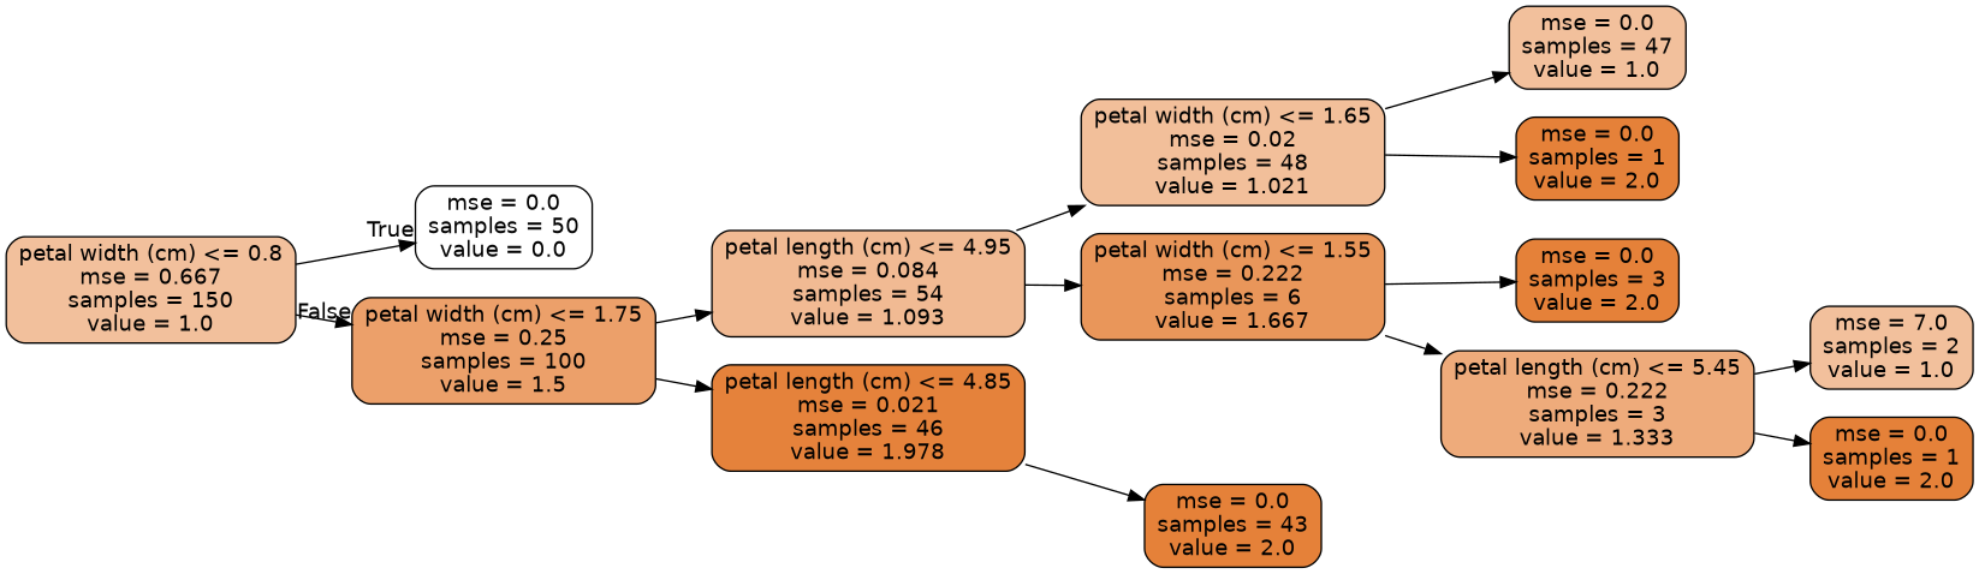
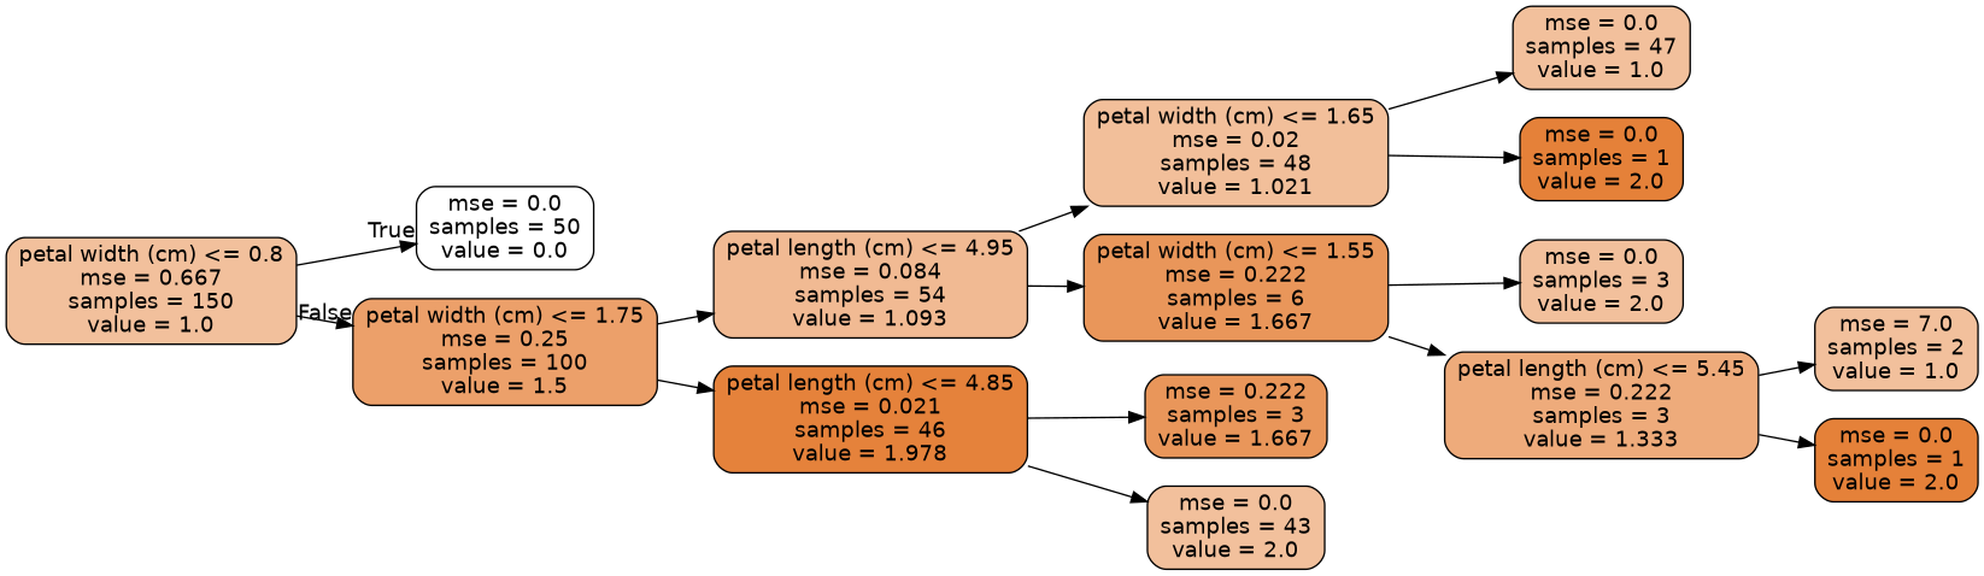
  digraph {
    rankdir=LR
    node [color=black fillcolor="#e58139" fontname=helvetica shape=box style="filled, rounded"]
    edge [fontname=helvetica]
    n1 [fillcolor="#f2c09c" label="petal width (cm) <= 0.8\nmse = 0.667\nsamples = 150\nvalue = 1.0"]
    n2 [fillcolor="#ffffff" label="mse = 0.0\nsamples = 50\nvalue = 0.0"]
    n3 [fillcolor="#eca06a" label="petal width (cm) <= 1.75\nmse = 0.25\nsamples = 100\nvalue = 1.5"]
    n4 [fillcolor="#f1ba93" label="petal length (cm) <= 4.95\nmse = 0.084\nsamples = 54\nvalue = 1.093"]
    n5 [fillcolor="#e5823b" label="petal length (cm) <= 4.85\nmse = 0.021\nsamples = 46\nvalue = 1.978"]
    n6 [fillcolor="#f2bf9a" label="petal width (cm) <= 1.65\nmse = 0.02\nsamples = 48\nvalue = 1.021"]
    n7 [fillcolor="#e9965a" label="petal width (cm) <= 1.55\nmse = 0.222\nsamples = 6\nvalue = 1.667"]
-   n9 [label="mse = 0.0\nsamples = 43\nvalue = 2.0"]
+   n8 [fillcolor="#e9965a" label="mse = 0.222\nsamples = 3\nvalue = 1.667"]
+   n9 [fillcolor="#f2c09c" label="mse = 0.0\nsamples = 43\nvalue = 2.0"]
    n10 [fillcolor="#f2c09c" label="mse = 0.0\nsamples = 47\nvalue = 1.0"]
    n11 [label="mse = 0.0\nsamples = 1\nvalue = 2.0"]
-   n12 [label="mse = 0.0\nsamples = 3\nvalue = 2.0"]
+   n12 [fillcolor="#f2c09c" label="mse = 0.0\nsamples = 3\nvalue = 2.0"]
    n13 [fillcolor="#eeab7b" label="petal length (cm) <= 5.45\nmse = 0.222\nsamples = 3\nvalue = 1.333"]
    n14 [fillcolor="#f2c09c" label="mse = 7.0\nsamples = 2\nvalue = 1.0"]
    n15 [label="mse = 0.0\nsamples = 1\nvalue = 2.0"]
    n1 -> n2 [headlabel=True labelangle=45 labeldistance=2.5]
    n1 -> n3 [headlabel=False labelangle=-45 labeldistance=2.5]
    n3 -> n4
    n3 -> n5
    n4 -> n6
    n4 -> n7
+   n5 -> n8
    n5 -> n9
    n6 -> n10
    n6 -> n11
    n7 -> n12
    n7 -> n13
    n13 -> n14
    n13 -> n15
  }
